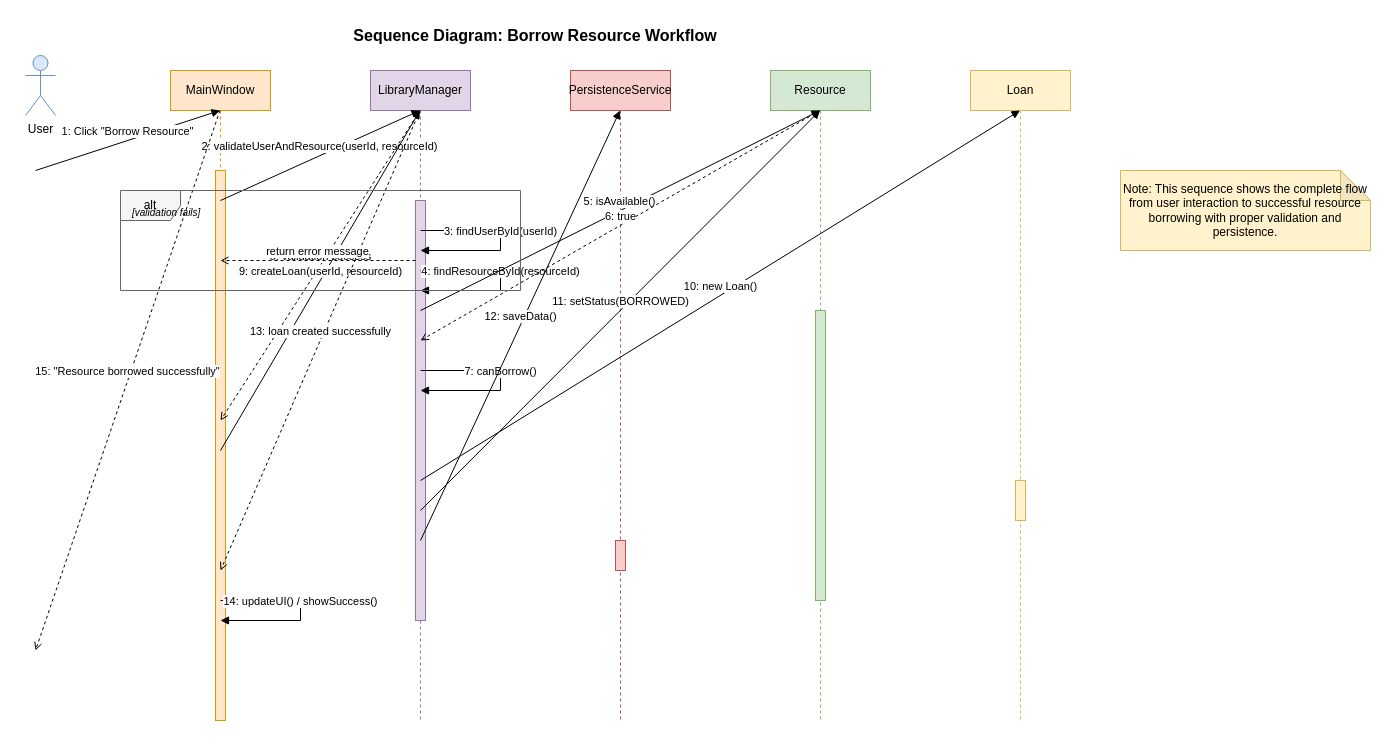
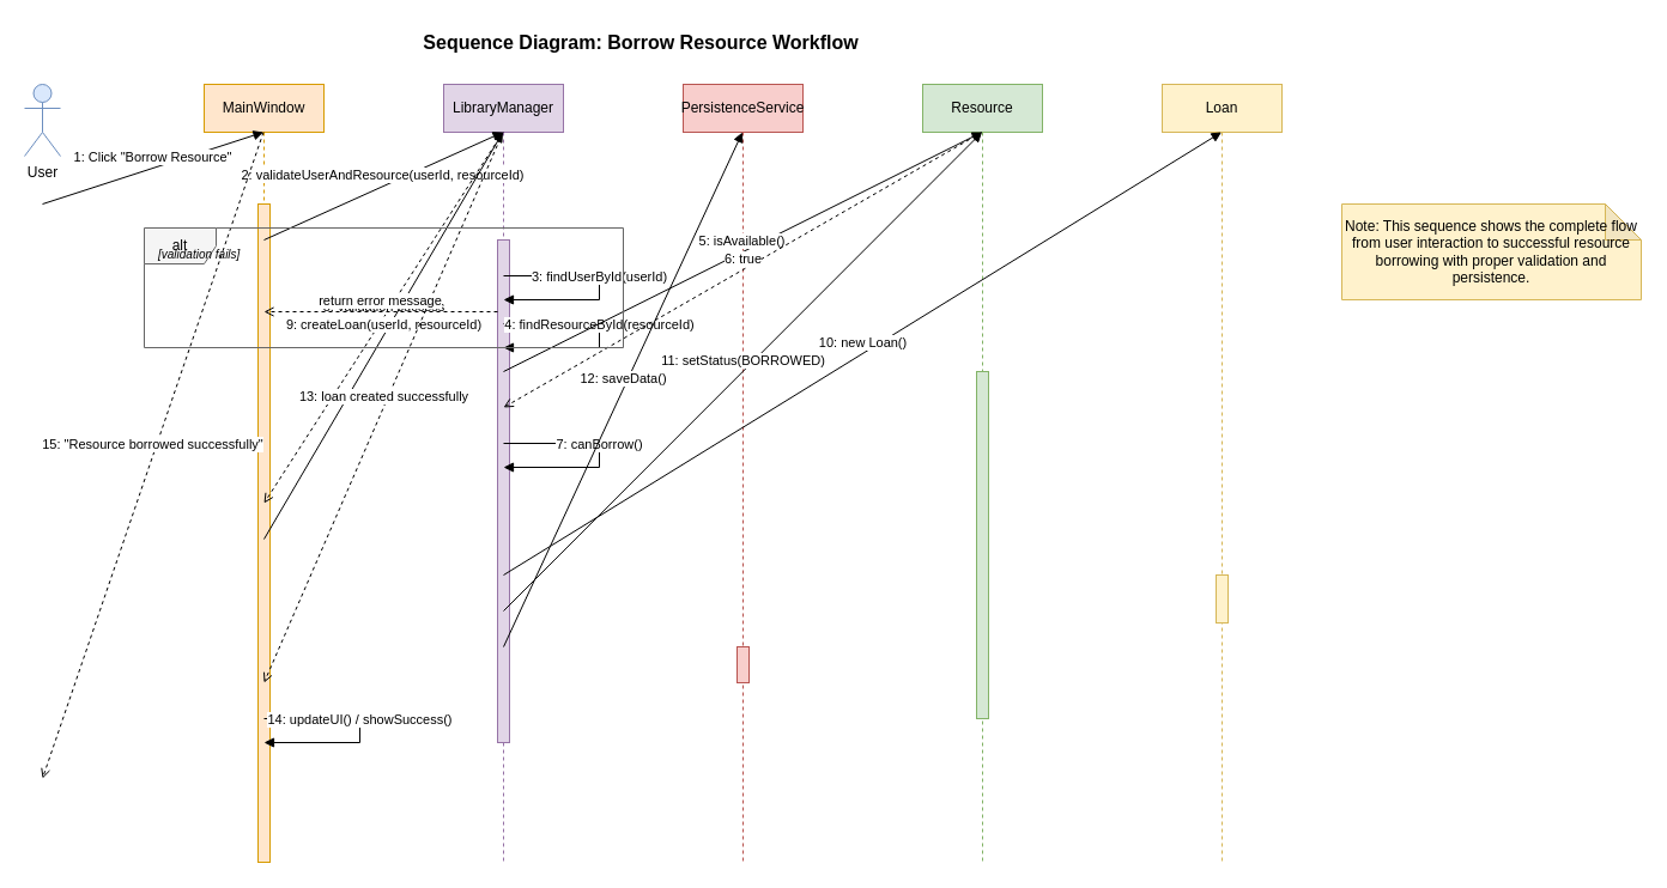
  <mxCell id="0" />
  <mxCell id="1" parent="0" />
- <mxCell id="2" value="User" style="shape=umlActor;verticalLabelPosition=bottom;verticalAlign=top;html=1;outlineConnect=0;fillColor=#dae8fc;strokeColor=#6c8ebf;" vertex="1" parent="1"><mxGeometry x="25" y="55" width="30" height="60" as="geometry" /></mxCell>
+ <mxCell id="2" value="User" style="shape=umlActor;verticalLabelPosition=bottom;verticalAlign=top;html=1;outlineConnect=0;fillColor=#dae8fc;strokeColor=#6c8ebf;" vertex="1" parent="1"><mxGeometry x="20" y="70" width="30" height="60" as="geometry" /></mxCell>
  <mxCell id="3" value="MainWindow" style="shape=umlLifeline;perimeter=lifelinePerimeter;whiteSpace=wrap;html=1;container=1;collapsible=0;recursiveResize=0;outlineConnect=0;fillColor=#ffe6cc;strokeColor=#d79b00;" vertex="1" parent="1"><mxGeometry x="170" y="70" width="100" height="650" as="geometry" /></mxCell>
  <mxCell id="4" value="LibraryManager" style="shape=umlLifeline;perimeter=lifelinePerimeter;whiteSpace=wrap;html=1;container=1;collapsible=0;recursiveResize=0;outlineConnect=0;fillColor=#e1d5e7;strokeColor=#9673a6;" vertex="1" parent="1"><mxGeometry x="370" y="70" width="100" height="650" as="geometry" /></mxCell>
  <mxCell id="5" value="PersistenceService" style="shape=umlLifeline;perimeter=lifelinePerimeter;whiteSpace=wrap;html=1;container=1;collapsible=0;recursiveResize=0;outlineConnect=0;fillColor=#f8cecc;strokeColor=#b85450;" vertex="1" parent="1"><mxGeometry x="570" y="70" width="100" height="650" as="geometry" /></mxCell>
  <mxCell id="6" value="Resource" style="shape=umlLifeline;perimeter=lifelinePerimeter;whiteSpace=wrap;html=1;container=1;collapsible=0;recursiveResize=0;outlineConnect=0;fillColor=#d5e8d4;strokeColor=#82b366;" vertex="1" parent="1"><mxGeometry x="770" y="70" width="100" height="650" as="geometry" /></mxCell>
  <mxCell id="7" value="Loan" style="shape=umlLifeline;perimeter=lifelinePerimeter;whiteSpace=wrap;html=1;container=1;collapsible=0;recursiveResize=0;outlineConnect=0;fillColor=#fff2cc;strokeColor=#d6b656;" vertex="1" parent="1"><mxGeometry x="970" y="70" width="100" height="650" as="geometry" /></mxCell>
  <mxCell id="8" value="1: Click &quot;Borrow Resource&quot;" style="html=1;verticalAlign=bottom;endArrow=block;entryX=0;entryY=0;rounded=0;" edge="1" parent="1" target="3"><mxGeometry relative="1" as="geometry"><mxPoint x="35" y="170" as="sourcePoint" /><mxPoint x="215" y="170" as="targetPoint" /></mxGeometry></mxCell>
  <mxCell id="9" value="2: validateUserAndResource(userId, resourceId)" style="html=1;verticalAlign=bottom;endArrow=block;entryX=0;entryY=0;rounded=0;" edge="1" parent="1" target="4"><mxGeometry relative="1" as="geometry"><mxPoint x="220" y="200" as="sourcePoint" /><mxPoint x="415" y="200" as="targetPoint" /></mxGeometry></mxCell>
  <mxCell id="10" value="3: findUserById(userId)" style="html=1;verticalAlign=bottom;endArrow=block;entryX=0;entryY=0;rounded=0;" edge="1" parent="1"><mxGeometry relative="1" as="geometry"><mxPoint x="420" y="230" as="sourcePoint" /><mxPoint x="420" y="250" as="targetPoint" /><Array as="points"><mxPoint x="500" y="230" /><mxPoint x="500" y="250" /></Array></mxGeometry></mxCell>
  <mxCell id="11" value="4: findResourceById(resourceId)" style="html=1;verticalAlign=bottom;endArrow=block;entryX=0;entryY=0;rounded=0;" edge="1" parent="1"><mxGeometry relative="1" as="geometry"><mxPoint x="420" y="270" as="sourcePoint" /><mxPoint x="420" y="290" as="targetPoint" /><Array as="points"><mxPoint x="500" y="270" /><mxPoint x="500" y="290" /></Array></mxGeometry></mxCell>
  <mxCell id="12" value="5: isAvailable()" style="html=1;verticalAlign=bottom;endArrow=block;entryX=0;entryY=0;rounded=0;" edge="1" parent="1" target="6"><mxGeometry relative="1" as="geometry"><mxPoint x="420" y="310" as="sourcePoint" /><mxPoint x="815" y="310" as="targetPoint" /></mxGeometry></mxCell>
  <mxCell id="13" value="6: true" style="html=1;verticalAlign=bottom;endArrow=open;dashed=1;endFill=0;exitX=0;exitY=0;rounded=0;" edge="1" parent="1" source="6"><mxGeometry relative="1" as="geometry"><mxPoint x="815" y="340" as="sourcePoint" /><mxPoint x="420" y="340" as="targetPoint" /></mxGeometry></mxCell>
  <mxCell id="14" value="7: canBorrow()" style="html=1;verticalAlign=bottom;endArrow=block;entryX=0;entryY=0;rounded=0;" edge="1" parent="1"><mxGeometry relative="1" as="geometry"><mxPoint x="420" y="370" as="sourcePoint" /><mxPoint x="420" y="390" as="targetPoint" /><Array as="points"><mxPoint x="500" y="370" /><mxPoint x="500" y="390" /></Array></mxGeometry></mxCell>
  <mxCell id="15" value="8: validation success" style="html=1;verticalAlign=bottom;endArrow=open;dashed=1;endFill=0;exitX=0;exitY=0;rounded=0;" edge="1" parent="1" source="4"><mxGeometry relative="1" as="geometry"><mxPoint x="415" y="420" as="sourcePoint" /><mxPoint x="220" y="420" as="targetPoint" /></mxGeometry></mxCell>
  <mxCell id="16" value="9: createLoan(userId, resourceId)" style="html=1;verticalAlign=bottom;endArrow=block;entryX=0;entryY=0;rounded=0;" edge="1" parent="1" target="4"><mxGeometry relative="1" as="geometry"><mxPoint x="220" y="450" as="sourcePoint" /><mxPoint x="415" y="450" as="targetPoint" /></mxGeometry></mxCell>
  <mxCell id="17" value="10: new Loan()" style="html=1;verticalAlign=bottom;endArrow=block;entryX=0;entryY=0;rounded=0;" edge="1" parent="1" target="7"><mxGeometry relative="1" as="geometry"><mxPoint x="420" y="480" as="sourcePoint" /><mxPoint x="1015" y="480" as="targetPoint" /></mxGeometry></mxCell>
  <mxCell id="18" value="11: setStatus(BORROWED)" style="html=1;verticalAlign=bottom;endArrow=block;entryX=0;entryY=0;rounded=0;" edge="1" parent="1" target="6"><mxGeometry relative="1" as="geometry"><mxPoint x="420" y="510" as="sourcePoint" /><mxPoint x="815" y="510" as="targetPoint" /></mxGeometry></mxCell>
  <mxCell id="19" value="12: saveData()" style="html=1;verticalAlign=bottom;endArrow=block;entryX=0;entryY=0;rounded=0;" edge="1" parent="1" target="5"><mxGeometry relative="1" as="geometry"><mxPoint x="420" y="540" as="sourcePoint" /><mxPoint x="615" y="540" as="targetPoint" /></mxGeometry></mxCell>
  <mxCell id="20" value="13: loan created successfully" style="html=1;verticalAlign=bottom;endArrow=open;dashed=1;endFill=0;exitX=0;exitY=0;rounded=0;" edge="1" parent="1" source="4"><mxGeometry relative="1" as="geometry"><mxPoint x="415" y="570" as="sourcePoint" /><mxPoint x="220" y="570" as="targetPoint" /></mxGeometry></mxCell>
  <mxCell id="21" value="14: updateUI() / showSuccess()" style="html=1;verticalAlign=bottom;endArrow=block;entryX=0;entryY=0;rounded=0;" edge="1" parent="1"><mxGeometry relative="1" as="geometry"><mxPoint x="220" y="600" as="sourcePoint" /><mxPoint x="220" y="620" as="targetPoint" /><Array as="points"><mxPoint x="300" y="600" /><mxPoint x="300" y="620" /></Array></mxGeometry></mxCell>
  <mxCell id="22" value="15: &quot;Resource borrowed successfully&quot;" style="html=1;verticalAlign=bottom;endArrow=open;dashed=1;endFill=0;exitX=0;exitY=0;rounded=0;" edge="1" parent="1" source="3"><mxGeometry relative="1" as="geometry"><mxPoint x="215" y="650" as="sourcePoint" /><mxPoint x="35" y="650" as="targetPoint" /></mxGeometry></mxCell>
  <mxCell id="23" value="" style="html=1;points=[];perimeter=orthogonalPerimeter;outlineConnect=0;targetShapes=umlLifeline;portConstraint=eastwest;newEdgeStyle={&quot;edgeStyle&quot;:&quot;elbowEdgeStyle&quot;,&quot;elbow&quot;:&quot;vertical&quot;,&quot;curved&quot;:0,&quot;rounded&quot;:0};fillColor=#ffe6cc;strokeColor=#d79b00;" vertex="1" parent="3"><mxGeometry x="45" y="100" width="10" height="550" as="geometry" /></mxCell>
  <mxCell id="24" value="" style="html=1;points=[];perimeter=orthogonalPerimeter;outlineConnect=0;targetShapes=umlLifeline;portConstraint=eastwest;newEdgeStyle={&quot;edgeStyle&quot;:&quot;elbowEdgeStyle&quot;,&quot;elbow&quot;:&quot;vertical&quot;,&quot;curved&quot;:0,&quot;rounded&quot;:0};fillColor=#e1d5e7;strokeColor=#9673a6;" vertex="1" parent="4"><mxGeometry x="45" y="130" width="10" height="420" as="geometry" /></mxCell>
  <mxCell id="25" value="" style="html=1;points=[];perimeter=orthogonalPerimeter;outlineConnect=0;targetShapes=umlLifeline;portConstraint=eastwest;newEdgeStyle={&quot;edgeStyle&quot;:&quot;elbowEdgeStyle&quot;,&quot;elbow&quot;:&quot;vertical&quot;,&quot;curved&quot;:0,&quot;rounded&quot;:0};fillColor=#f8cecc;strokeColor=#b85450;" vertex="1" parent="5"><mxGeometry x="45" y="470" width="10" height="30" as="geometry" /></mxCell>
  <mxCell id="26" value="" style="html=1;points=[];perimeter=orthogonalPerimeter;outlineConnect=0;targetShapes=umlLifeline;portConstraint=eastwest;newEdgeStyle={&quot;edgeStyle&quot;:&quot;elbowEdgeStyle&quot;,&quot;elbow&quot;:&quot;vertical&quot;,&quot;curved&quot;:0,&quot;rounded&quot;:0};fillColor=#d5e8d4;strokeColor=#82b366;" vertex="1" parent="6"><mxGeometry x="45" y="240" width="10" height="290" as="geometry" /></mxCell>
  <mxCell id="27" value="" style="html=1;points=[];perimeter=orthogonalPerimeter;outlineConnect=0;targetShapes=umlLifeline;portConstraint=eastwest;newEdgeStyle={&quot;edgeStyle&quot;:&quot;elbowEdgeStyle&quot;,&quot;elbow&quot;:&quot;vertical&quot;,&quot;curved&quot;:0,&quot;rounded&quot;:0};fillColor=#fff2cc;strokeColor=#d6b656;" vertex="1" parent="7"><mxGeometry x="45" y="410" width="10" height="40" as="geometry" /></mxCell>
  <mxCell id="28" value="Sequence Diagram: Borrow Resource Workflow" style="text;html=1;strokeColor=none;fillColor=none;align=center;verticalAlign=middle;whiteSpace=wrap;rounded=0;fontSize=16;fontStyle=1;" vertex="1" parent="1"><mxGeometry x="335" y="20" width="400" height="30" as="geometry" /></mxCell>
  <mxCell id="29" value="Note: This sequence shows the complete flow&#10;from user interaction to successful resource&#10;borrowing with proper validation and persistence." style="shape=note;whiteSpace=wrap;html=1;backgroundOutline=1;darkOpacity=0.05;fillColor=#fff2cc;strokeColor=#d6b656;" vertex="1" parent="1"><mxGeometry x="1120" y="170" width="250" height="80" as="geometry" /></mxCell>
  <mxCell id="30" value="alt" style="shape=umlFrame;whiteSpace=wrap;html=1;fillColor=#f5f5f5;strokeColor=#666666;" vertex="1" parent="1"><mxGeometry x="120" y="190" width="400" height="100" as="geometry" /></mxCell>
  <mxCell id="31" value="[validation fails]" style="text;html=1;strokeColor=none;fillColor=none;align=left;verticalAlign=top;whiteSpace=wrap;rounded=0;fontSize=10;fontStyle=2;" vertex="1" parent="1"><mxGeometry x="130" y="200" width="100" height="20" as="geometry" /></mxCell>
  <mxCell id="32" value="return error message" style="html=1;verticalAlign=bottom;endArrow=open;dashed=1;endFill=0;rounded=0;" edge="1" parent="1"><mxGeometry relative="1" as="geometry"><mxPoint x="415" y="260" as="sourcePoint" /><mxPoint x="220" y="260" as="targetPoint" /></mxGeometry></mxCell>
